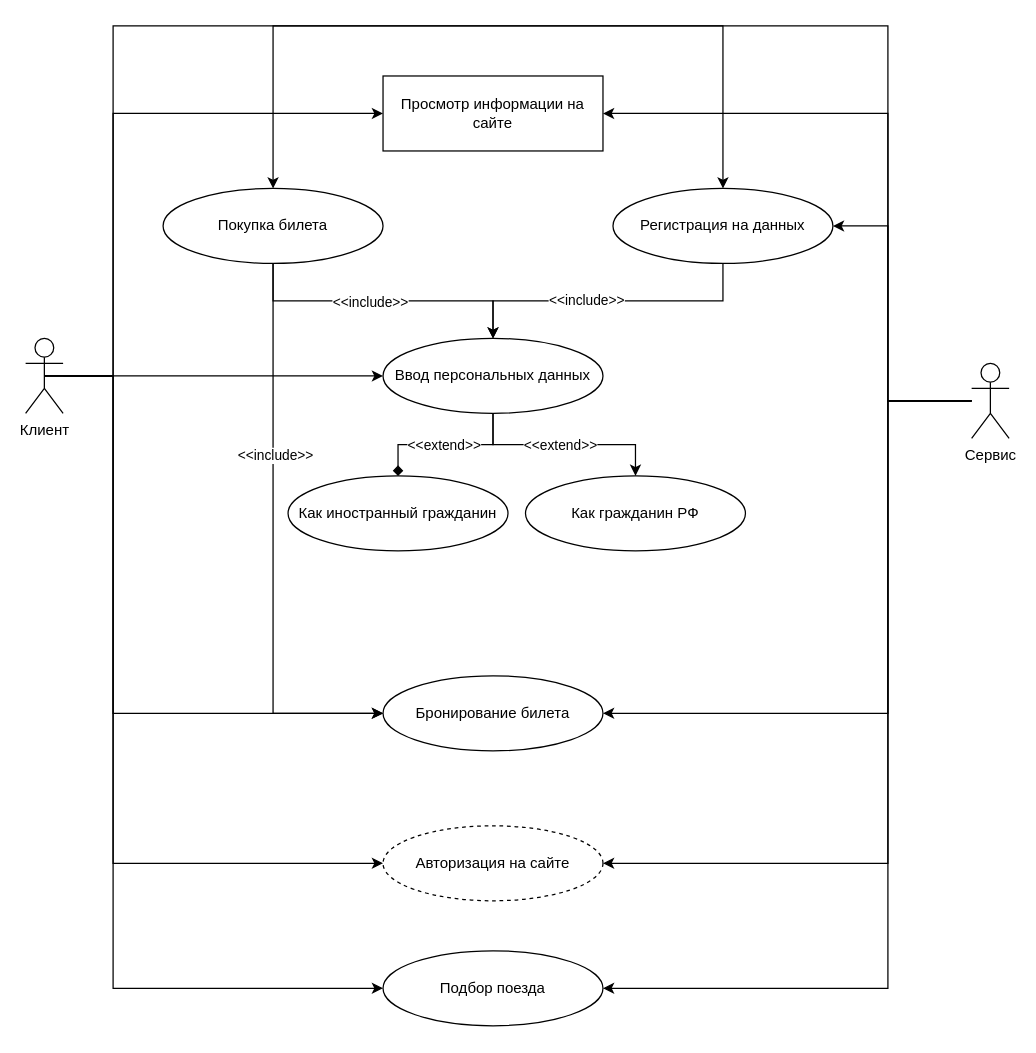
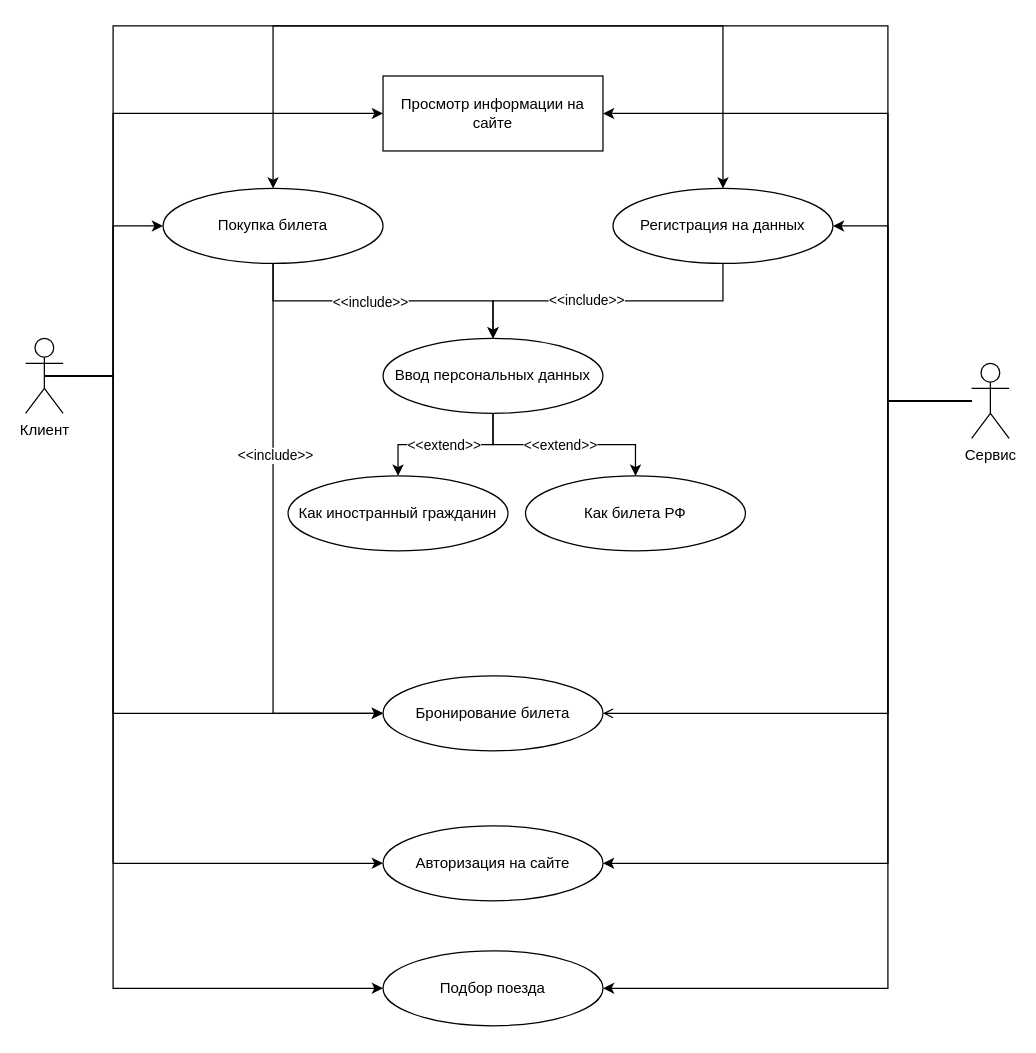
  <mxCell id="0" />
  <mxCell id="1" parent="0" />
- <mxCell id="2" style="edgeStyle=orthogonalEdgeStyle;rounded=0;orthogonalLoop=1;jettySize=auto;html=1;" edge="1" parent="1" source="8" target="32"><mxGeometry relative="1" as="geometry" /></mxCell>
+ <mxCell id="2" style="edgeStyle=orthogonalEdgeStyle;rounded=0;orthogonalLoop=1;jettySize=auto;html=1;entryX=0;entryY=0.5;entryDx=0;entryDy=0;" edge="1" parent="1" source="8" target="14"><mxGeometry relative="1" as="geometry" /></mxCell>
  <mxCell id="3" style="edgeStyle=orthogonalEdgeStyle;rounded=0;orthogonalLoop=1;jettySize=auto;html=1;exitX=0.5;exitY=0.5;exitDx=0;exitDy=0;exitPerimeter=0;entryX=0;entryY=0.5;entryDx=0;entryDy=0;" edge="1" parent="1" source="8" target="9"><mxGeometry relative="1" as="geometry"><Array as="points"><mxPoint x="90" y="300" /><mxPoint x="90" y="90" /></Array></mxGeometry></mxCell>
  <mxCell id="4" style="edgeStyle=orthogonalEdgeStyle;rounded=0;orthogonalLoop=1;jettySize=auto;html=1;exitX=0.5;exitY=0.5;exitDx=0;exitDy=0;exitPerimeter=0;entryX=0;entryY=0.5;entryDx=0;entryDy=0;" edge="1" parent="1" source="8" target="27"><mxGeometry relative="1" as="geometry"><Array as="points"><mxPoint x="90" y="300" /><mxPoint x="90" y="690" /></Array></mxGeometry></mxCell>
  <mxCell id="5" style="edgeStyle=orthogonalEdgeStyle;rounded=0;orthogonalLoop=1;jettySize=auto;html=1;exitX=0.5;exitY=0.5;exitDx=0;exitDy=0;exitPerimeter=0;entryX=0;entryY=0.5;entryDx=0;entryDy=0;" edge="1" parent="1" source="8" target="26"><mxGeometry relative="1" as="geometry"><Array as="points"><mxPoint x="90" y="300" /><mxPoint x="90" y="790" /></Array></mxGeometry></mxCell>
  <mxCell id="6" style="edgeStyle=orthogonalEdgeStyle;rounded=0;orthogonalLoop=1;jettySize=auto;html=1;exitX=0.5;exitY=0.5;exitDx=0;exitDy=0;exitPerimeter=0;entryX=0;entryY=0.5;entryDx=0;entryDy=0;" edge="1" parent="1" source="8" target="15"><mxGeometry relative="1" as="geometry"><Array as="points"><mxPoint x="90" y="300" /><mxPoint x="90" y="570" /></Array></mxGeometry></mxCell>
  <mxCell id="7" style="edgeStyle=orthogonalEdgeStyle;rounded=0;orthogonalLoop=1;jettySize=auto;html=1;exitX=0.5;exitY=0.5;exitDx=0;exitDy=0;exitPerimeter=0;entryX=0.5;entryY=0;entryDx=0;entryDy=0;" edge="1" parent="1" source="8" target="18"><mxGeometry relative="1" as="geometry"><Array as="points"><mxPoint x="90" y="300" /><mxPoint x="90" y="20" /><mxPoint x="578" y="20" /></Array></mxGeometry></mxCell>
  <mxCell id="8" value="Клиент" style="shape=umlActor;verticalLabelPosition=bottom;verticalAlign=top;html=1;" vertex="1" parent="1"><mxGeometry x="20" y="270" width="30" height="60" as="geometry" /></mxCell>
  <mxCell id="9" value="Просмотр информации на сайте" style="whiteSpace=wrap;html=1;rounded=0;" vertex="1" parent="1"><mxGeometry x="306" y="60" width="176" height="60" as="geometry" /></mxCell>
  <mxCell id="10" style="edgeStyle=orthogonalEdgeStyle;rounded=0;orthogonalLoop=1;jettySize=auto;html=1;" edge="1" parent="1" source="14" target="32"><mxGeometry relative="1" as="geometry" /></mxCell>
  <mxCell id="11" value="&amp;lt;&amp;lt;include&amp;gt;&amp;gt;" style="edgeLabel;html=1;align=center;verticalAlign=middle;resizable=0;points=[];" vertex="1" connectable="0" parent="10"><mxGeometry x="-0.093" relative="1" as="geometry"><mxPoint as="offset" /></mxGeometry></mxCell>
  <mxCell id="12" style="edgeStyle=orthogonalEdgeStyle;rounded=0;orthogonalLoop=1;jettySize=auto;html=1;exitX=0.5;exitY=1;exitDx=0;exitDy=0;entryX=0;entryY=0.5;entryDx=0;entryDy=0;" edge="1" parent="1" source="14" target="15"><mxGeometry relative="1" as="geometry" /></mxCell>
  <mxCell id="13" value="&amp;lt;&amp;lt;include&amp;gt;&amp;gt;" style="edgeLabel;html=1;align=center;verticalAlign=middle;resizable=0;points=[];" vertex="1" connectable="0" parent="12"><mxGeometry x="-0.317" y="1" relative="1" as="geometry"><mxPoint as="offset" /></mxGeometry></mxCell>
  <mxCell id="14" value="Покупка билета" style="ellipse;whiteSpace=wrap;html=1;" vertex="1" parent="1"><mxGeometry x="130" y="150" width="176" height="60" as="geometry" /></mxCell>
  <mxCell id="15" value="Бронирование билета" style="ellipse;whiteSpace=wrap;html=1;" vertex="1" parent="1"><mxGeometry x="306" y="540" width="176" height="60" as="geometry" /></mxCell>
  <mxCell id="16" style="edgeStyle=orthogonalEdgeStyle;rounded=0;orthogonalLoop=1;jettySize=auto;html=1;exitX=0.5;exitY=1;exitDx=0;exitDy=0;entryX=0.5;entryY=0;entryDx=0;entryDy=0;" edge="1" parent="1" source="18" target="32"><mxGeometry relative="1" as="geometry" /></mxCell>
  <mxCell id="17" value="&amp;lt;&amp;lt;include&amp;gt;&amp;gt;" style="edgeLabel;html=1;align=center;verticalAlign=middle;resizable=0;points=[];" vertex="1" connectable="0" parent="16"><mxGeometry x="0.148" y="-1" relative="1" as="geometry"><mxPoint as="offset" /></mxGeometry></mxCell>
  <mxCell id="18" value="Регистрация на данных" style="ellipse;whiteSpace=wrap;html=1;" vertex="1" parent="1"><mxGeometry x="490" y="150" width="176" height="60" as="geometry" /></mxCell>
  <mxCell id="19" style="edgeStyle=orthogonalEdgeStyle;rounded=0;orthogonalLoop=1;jettySize=auto;html=1;entryX=1;entryY=0.5;entryDx=0;entryDy=0;" edge="1" parent="1" source="25" target="9"><mxGeometry relative="1" as="geometry"><Array as="points"><mxPoint x="710" y="320" /><mxPoint x="710" y="90" /></Array></mxGeometry></mxCell>
- <mxCell id="20" style="edgeStyle=orthogonalEdgeStyle;rounded=0;orthogonalLoop=1;jettySize=auto;html=1;entryX=1;entryY=0.5;entryDx=0;entryDy=0;" edge="1" parent="1" source="25" target="15"><mxGeometry relative="1" as="geometry"><Array as="points"><mxPoint x="710" y="320" /><mxPoint x="710" y="570" /></Array></mxGeometry></mxCell>
+ <mxCell id="20" style="edgeStyle=orthogonalEdgeStyle;rounded=0;orthogonalLoop=1;jettySize=auto;html=1;entryX=1;entryY=0.5;entryDx=0;entryDy=0;endArrow=open;" edge="1" parent="1" source="25" target="15"><mxGeometry relative="1" as="geometry"><Array as="points"><mxPoint x="710" y="320" /><mxPoint x="710" y="570" /></Array></mxGeometry></mxCell>
  <mxCell id="21" style="edgeStyle=orthogonalEdgeStyle;rounded=0;orthogonalLoop=1;jettySize=auto;html=1;entryX=1;entryY=0.5;entryDx=0;entryDy=0;" edge="1" parent="1" source="25" target="27"><mxGeometry relative="1" as="geometry"><Array as="points"><mxPoint x="710" y="320" /><mxPoint x="710" y="690" /></Array></mxGeometry></mxCell>
  <mxCell id="22" style="edgeStyle=orthogonalEdgeStyle;rounded=0;orthogonalLoop=1;jettySize=auto;html=1;entryX=1;entryY=0.5;entryDx=0;entryDy=0;" edge="1" parent="1" source="25" target="26"><mxGeometry relative="1" as="geometry"><Array as="points"><mxPoint x="710" y="320" /><mxPoint x="710" y="790" /></Array></mxGeometry></mxCell>
  <mxCell id="23" style="edgeStyle=orthogonalEdgeStyle;rounded=0;orthogonalLoop=1;jettySize=auto;html=1;entryX=1;entryY=0.5;entryDx=0;entryDy=0;" edge="1" parent="1" source="25" target="18"><mxGeometry relative="1" as="geometry"><Array as="points"><mxPoint x="710" y="320" /><mxPoint x="710" y="180" /></Array></mxGeometry></mxCell>
  <mxCell id="24" style="edgeStyle=orthogonalEdgeStyle;rounded=0;orthogonalLoop=1;jettySize=auto;html=1;entryX=0.5;entryY=0;entryDx=0;entryDy=0;" edge="1" parent="1" source="25" target="14"><mxGeometry relative="1" as="geometry"><Array as="points"><mxPoint x="710" y="320" /><mxPoint x="710" y="20" /><mxPoint x="218" y="20" /></Array></mxGeometry></mxCell>
  <mxCell id="25" value="Сервис" style="shape=umlActor;verticalLabelPosition=bottom;verticalAlign=top;html=1;" vertex="1" parent="1"><mxGeometry x="777" y="290" width="30" height="60" as="geometry" /></mxCell>
  <mxCell id="26" value="Подбор поезда" style="ellipse;whiteSpace=wrap;html=1;" vertex="1" parent="1"><mxGeometry x="306" y="760" width="176" height="60" as="geometry" /></mxCell>
- <mxCell id="27" value="Авторизация на сайте" style="ellipse;whiteSpace=wrap;html=1;dashed=1;" vertex="1" parent="1"><mxGeometry x="306" y="660" width="176" height="60" as="geometry" /></mxCell>
- <mxCell id="28" style="edgeStyle=orthogonalEdgeStyle;rounded=0;orthogonalLoop=1;jettySize=auto;html=1;exitX=0.5;exitY=1;exitDx=0;exitDy=0;entryX=0.5;entryY=0;entryDx=0;entryDy=0;endArrow=diamond;" edge="1" parent="1" source="32" target="34"><mxGeometry relative="1" as="geometry" /></mxCell>
+ <mxCell id="27" value="Авторизация на сайте" style="ellipse;whiteSpace=wrap;html=1;" vertex="1" parent="1"><mxGeometry x="306" y="660" width="176" height="60" as="geometry" /></mxCell>
+ <mxCell id="28" style="edgeStyle=orthogonalEdgeStyle;rounded=0;orthogonalLoop=1;jettySize=auto;html=1;exitX=0.5;exitY=1;exitDx=0;exitDy=0;entryX=0.5;entryY=0;entryDx=0;entryDy=0;" edge="1" parent="1" source="32" target="34"><mxGeometry relative="1" as="geometry" /></mxCell>
  <mxCell id="29" value="&amp;lt;&amp;lt;extend&amp;gt;&amp;gt;" style="edgeLabel;html=1;align=center;verticalAlign=middle;resizable=0;points=[];" vertex="1" connectable="0" parent="28"><mxGeometry x="0.028" relative="1" as="geometry"><mxPoint as="offset" /></mxGeometry></mxCell>
  <mxCell id="30" style="edgeStyle=orthogonalEdgeStyle;rounded=0;orthogonalLoop=1;jettySize=auto;html=1;exitX=0.5;exitY=1;exitDx=0;exitDy=0;entryX=0.5;entryY=0;entryDx=0;entryDy=0;" edge="1" parent="1" source="32" target="33"><mxGeometry relative="1" as="geometry" /></mxCell>
  <mxCell id="31" value="&amp;lt;&amp;lt;extend&amp;gt;&amp;gt;" style="edgeLabel;html=1;align=center;verticalAlign=middle;resizable=0;points=[];" vertex="1" connectable="0" parent="30"><mxGeometry x="-0.048" relative="1" as="geometry"><mxPoint as="offset" /></mxGeometry></mxCell>
  <mxCell id="32" value="Ввод персональных данных" style="ellipse;whiteSpace=wrap;html=1;" vertex="1" parent="1"><mxGeometry x="306" y="270" width="176" height="60" as="geometry" /></mxCell>
- <mxCell id="33" value="Как гражданин РФ" style="ellipse;whiteSpace=wrap;html=1;" vertex="1" parent="1"><mxGeometry x="420" y="380" width="176" height="60" as="geometry" /></mxCell>
+ <mxCell id="33" value="Как билета РФ" style="ellipse;whiteSpace=wrap;html=1;" vertex="1" parent="1"><mxGeometry x="420" y="380" width="176" height="60" as="geometry" /></mxCell>
  <mxCell id="34" value="Как иностранный гражданин" style="ellipse;whiteSpace=wrap;html=1;" vertex="1" parent="1"><mxGeometry x="230" y="380" width="176" height="60" as="geometry" /></mxCell>
